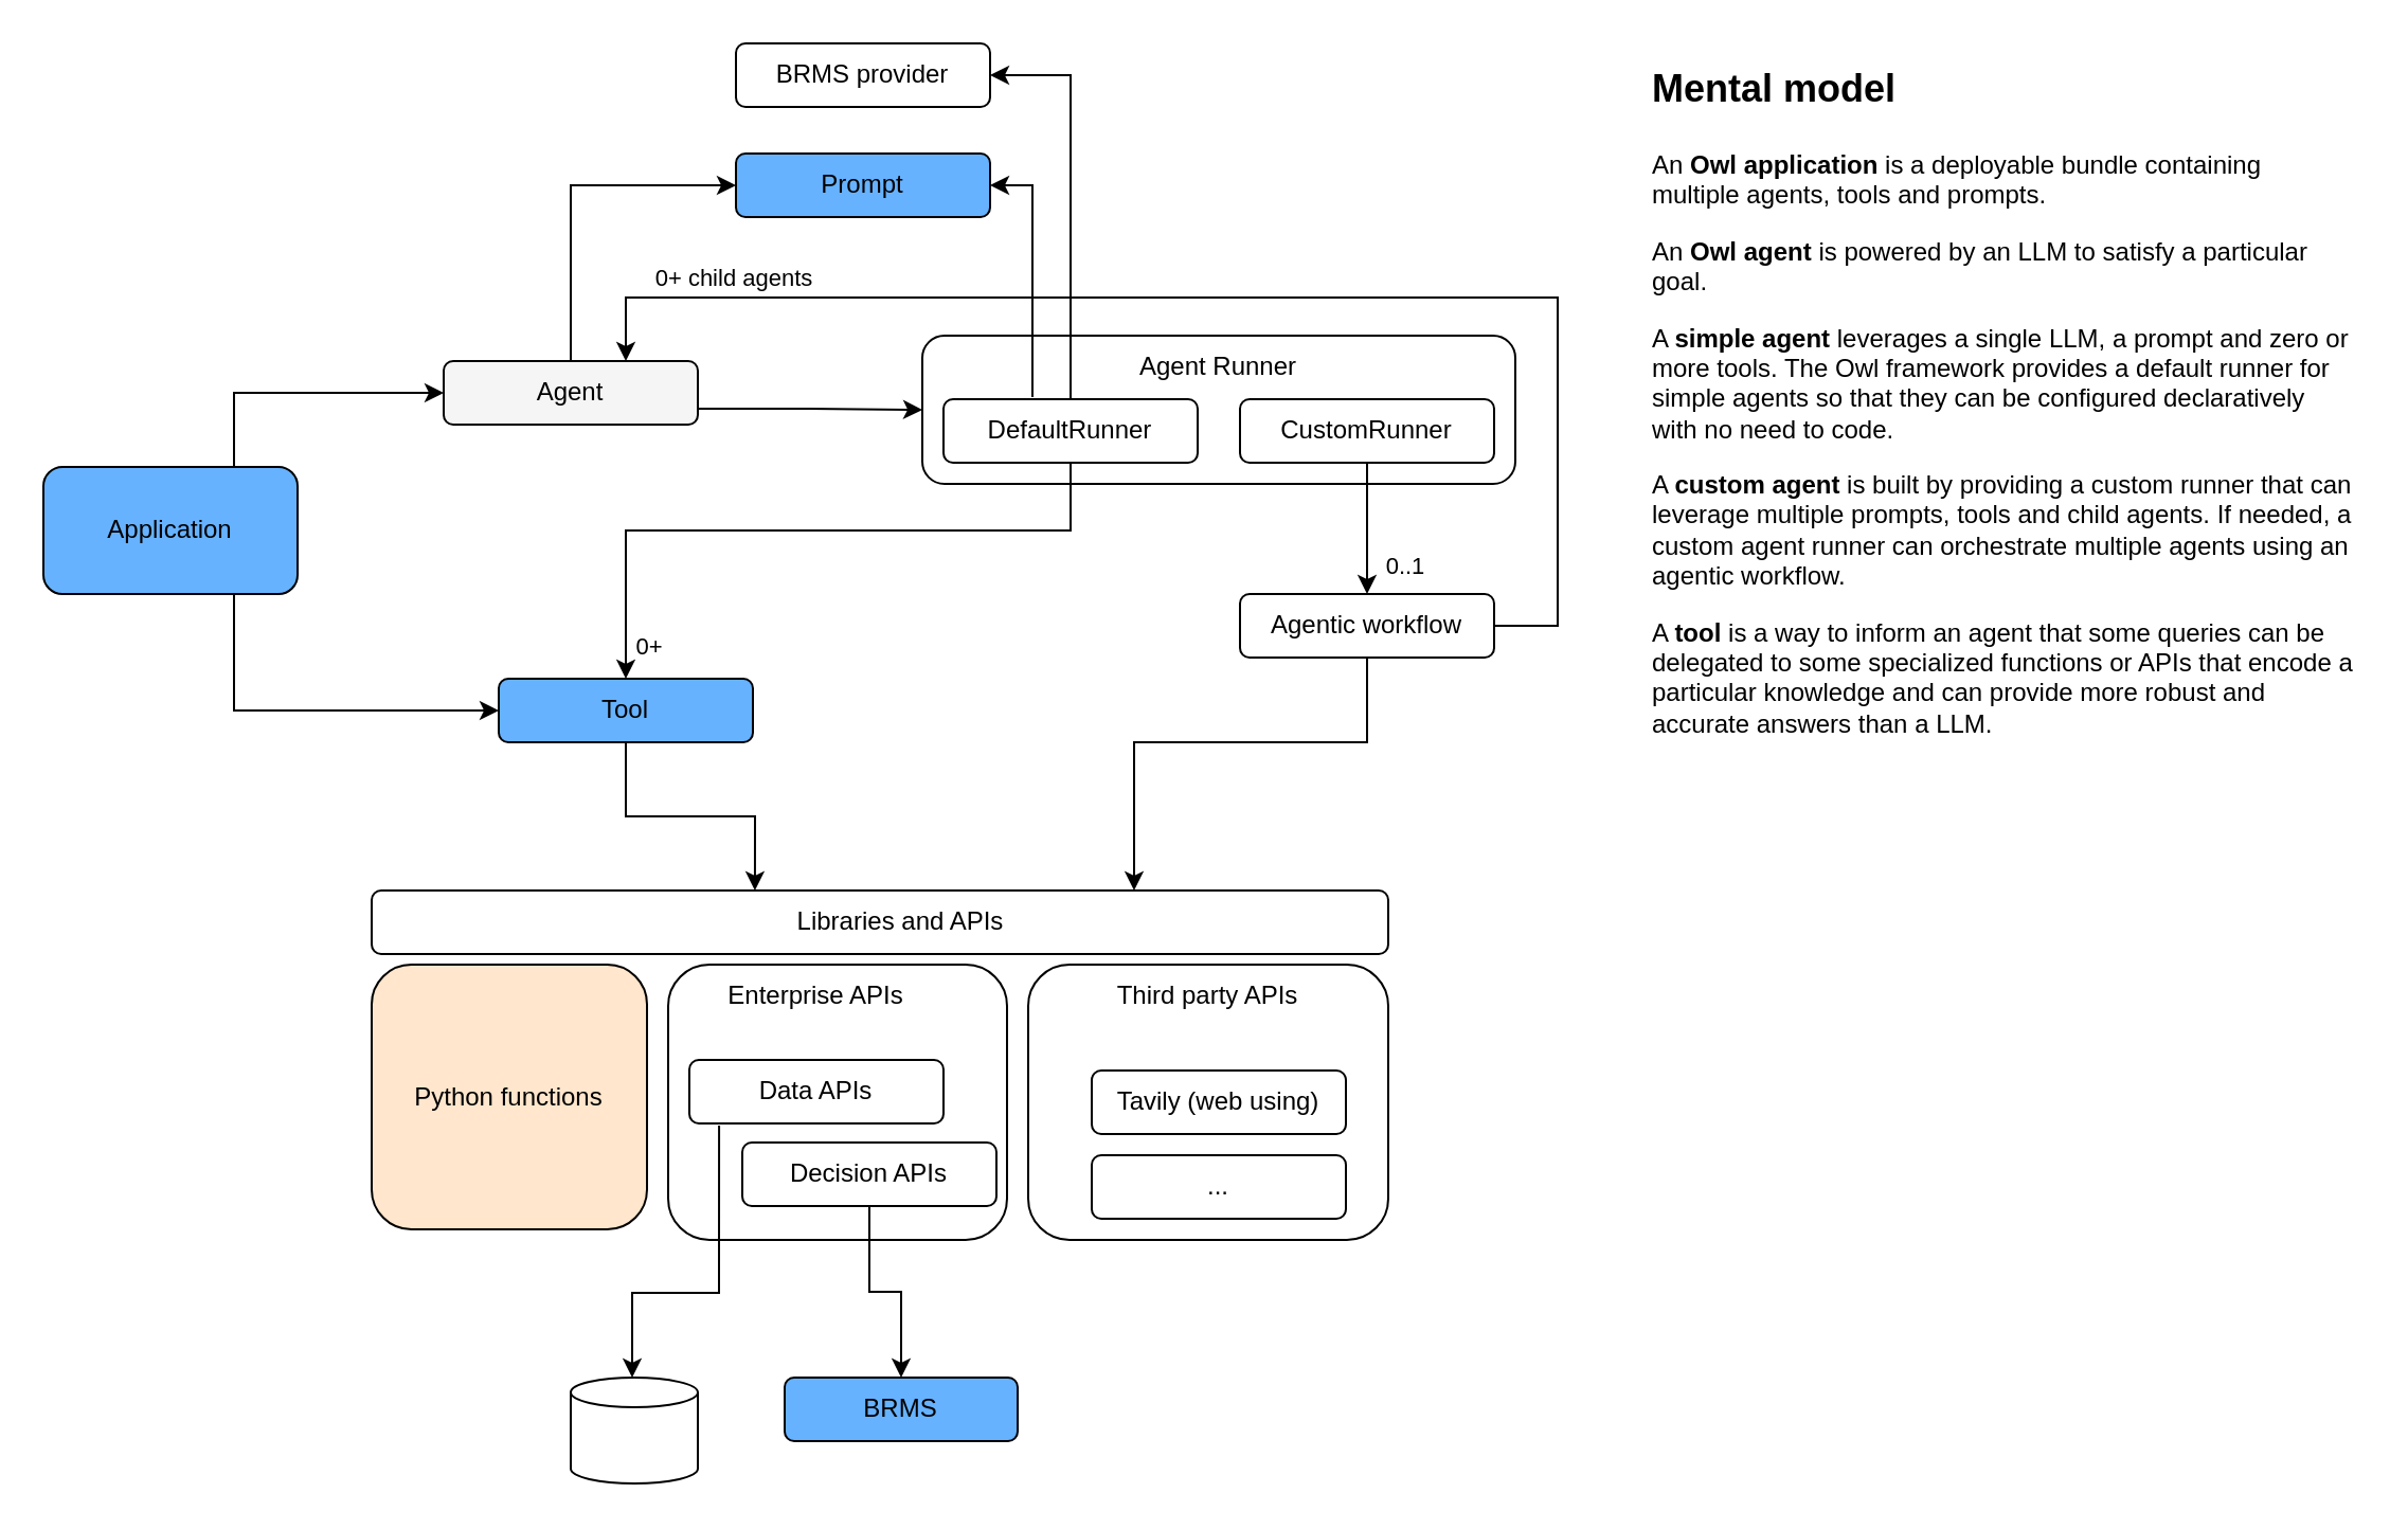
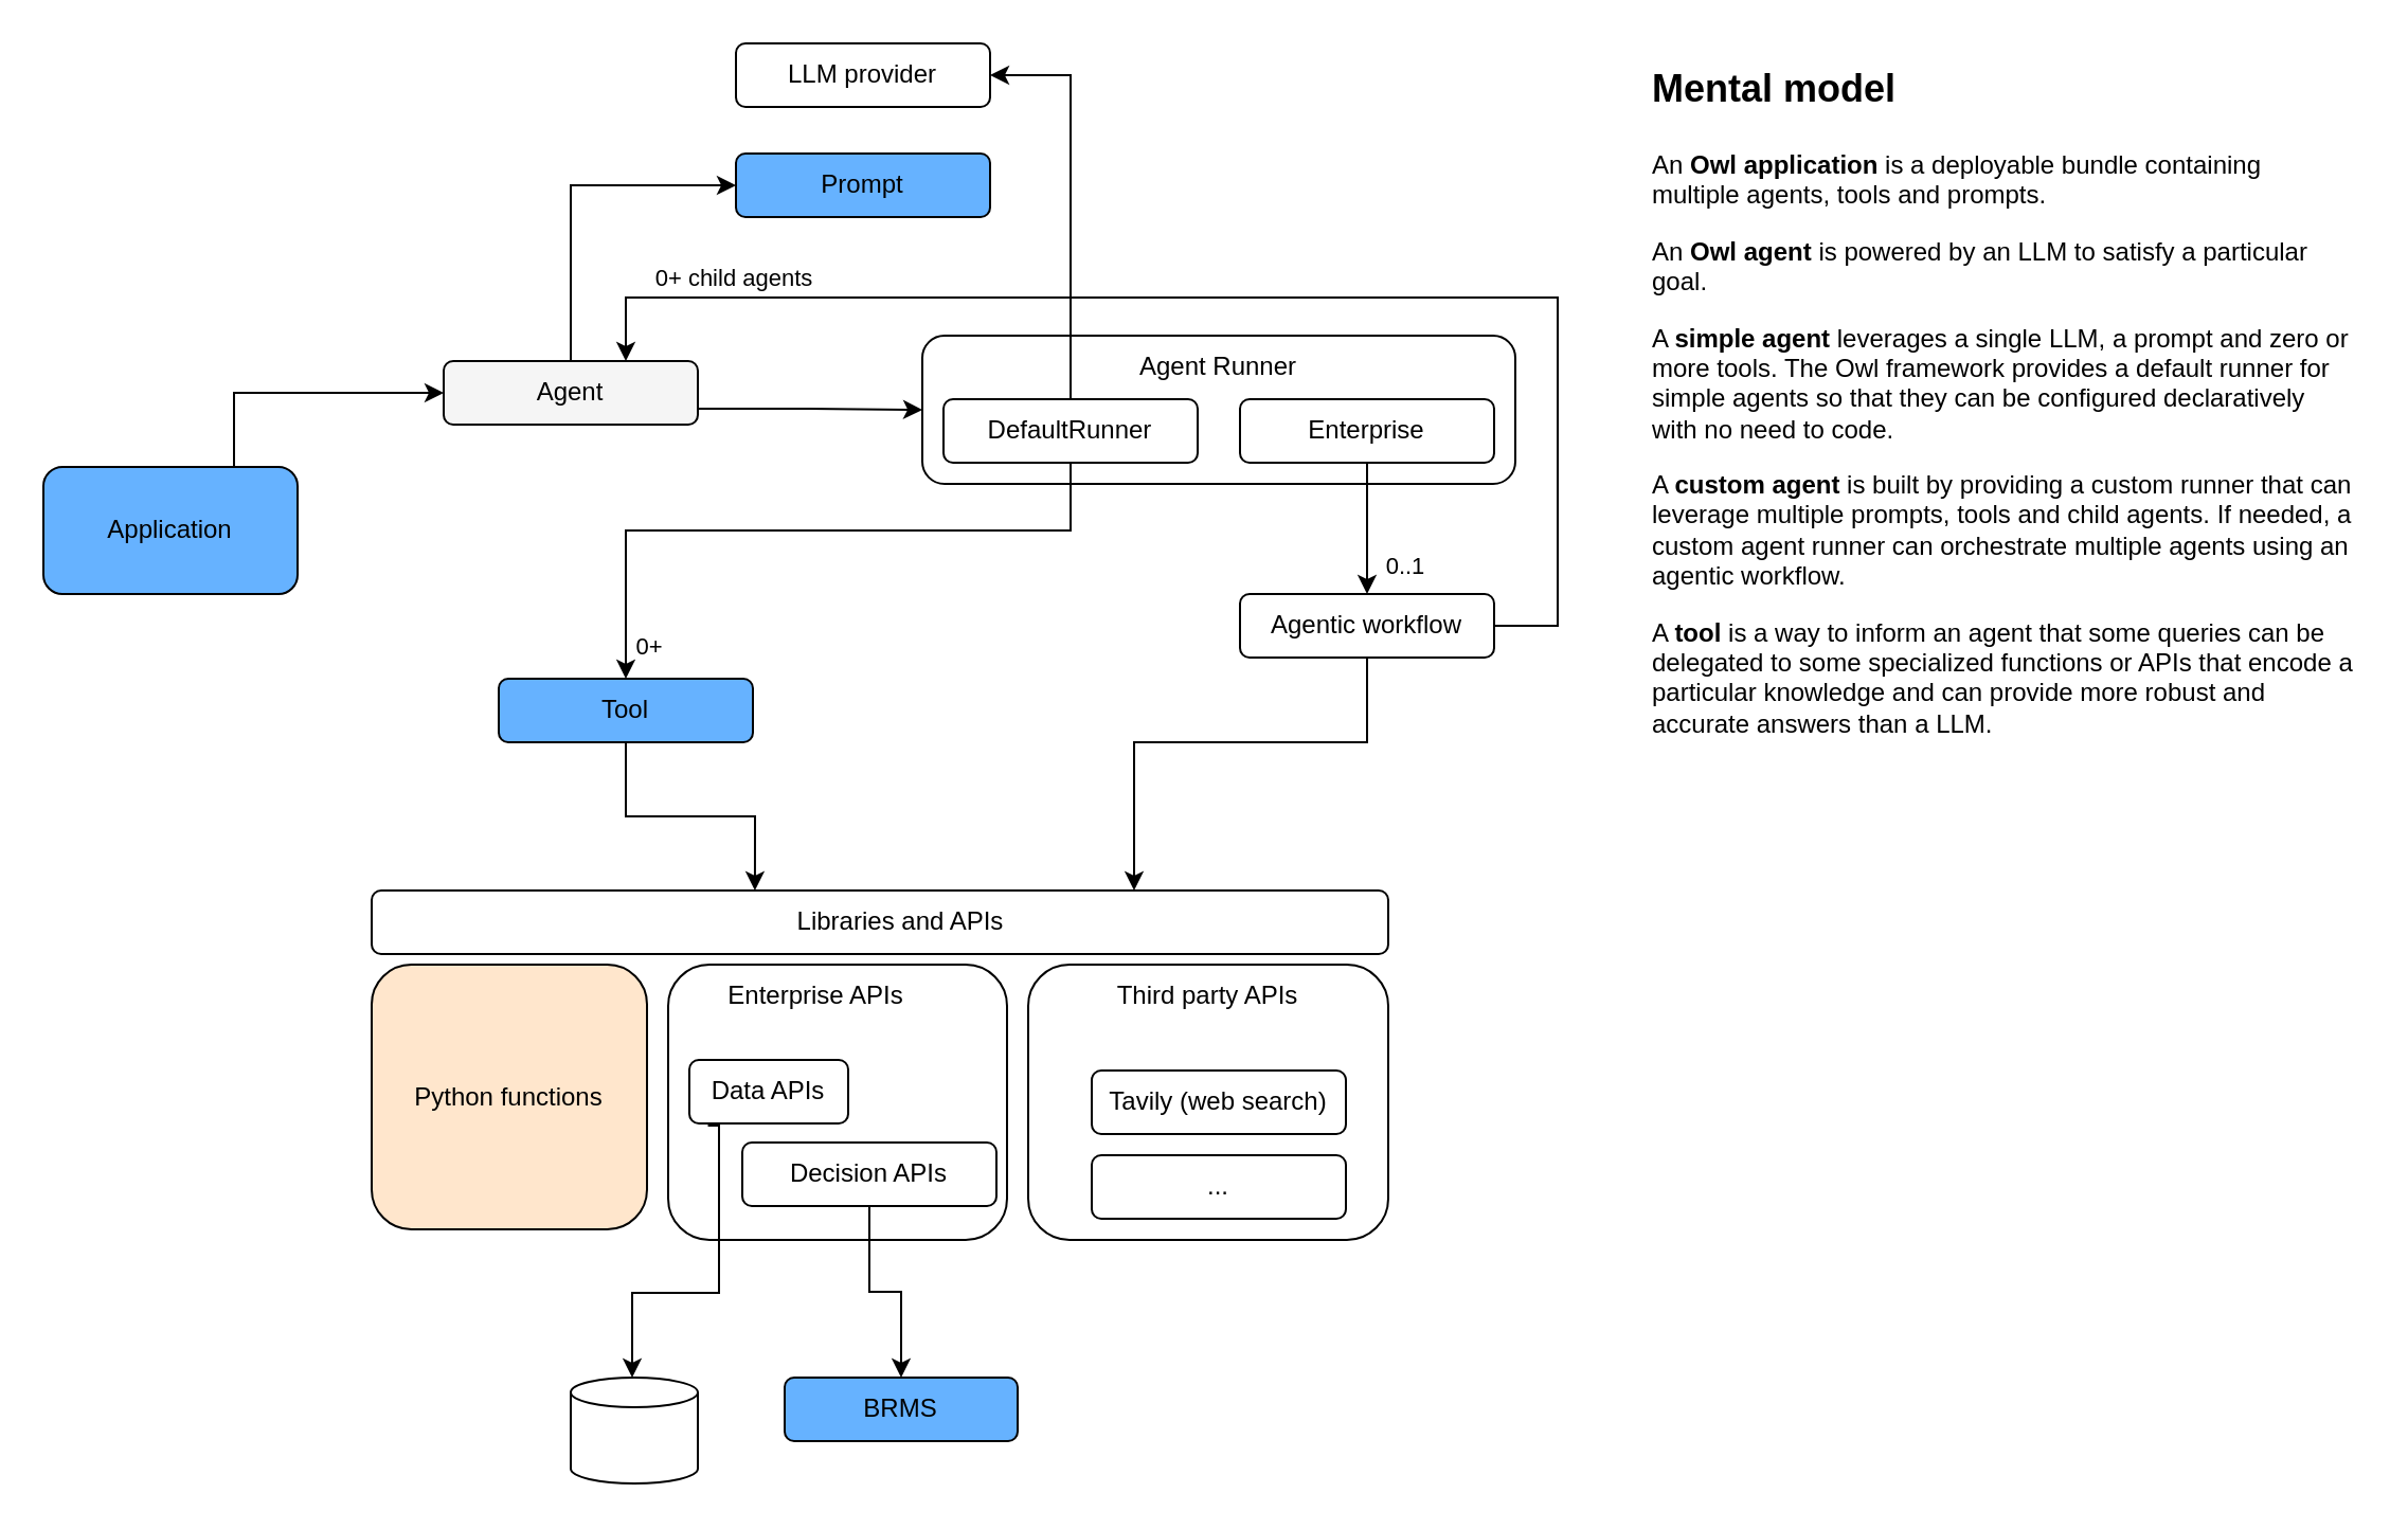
  <mxCell id="0" />
  <mxCell id="1" parent="0" />
  <mxCell id="2" value="" style="rounded=1;whiteSpace=wrap;html=1;" vertex="1" parent="1"><mxGeometry x="175" y="420" width="480" height="30" as="geometry" /></mxCell>
  <mxCell id="3" style="edgeStyle=orthogonalEdgeStyle;rounded=0;orthogonalLoop=1;jettySize=auto;html=1;exitX=0.75;exitY=0;exitDx=0;exitDy=0;entryX=0;entryY=0.5;entryDx=0;entryDy=0;" edge="1" parent="1" source="5" target="8"><mxGeometry relative="1" as="geometry" /></mxCell>
- <mxCell id="4" style="edgeStyle=orthogonalEdgeStyle;rounded=0;orthogonalLoop=1;jettySize=auto;html=1;exitX=0.75;exitY=1;exitDx=0;exitDy=0;entryX=0;entryY=0.5;entryDx=0;entryDy=0;" edge="1" parent="1" source="5" target="11"><mxGeometry relative="1" as="geometry" /></mxCell>
  <mxCell id="5" value="Application" style="rounded=1;whiteSpace=wrap;html=1;fillColor=#66B2FF;" vertex="1" parent="1"><mxGeometry x="20" y="220" width="120" height="60" as="geometry" /></mxCell>
  <mxCell id="6" style="edgeStyle=orthogonalEdgeStyle;rounded=0;orthogonalLoop=1;jettySize=auto;html=1;exitX=1;exitY=0.75;exitDx=0;exitDy=0;entryX=0;entryY=0.5;entryDx=0;entryDy=0;" edge="1" parent="1" source="8" target="14"><mxGeometry relative="1" as="geometry" /></mxCell>
  <mxCell id="7" style="edgeStyle=orthogonalEdgeStyle;rounded=0;orthogonalLoop=1;jettySize=auto;html=1;exitX=0.5;exitY=0;exitDx=0;exitDy=0;entryX=0;entryY=0.5;entryDx=0;entryDy=0;" edge="1" parent="1" source="8" target="9"><mxGeometry relative="1" as="geometry" /></mxCell>
  <mxCell id="8" value="Agent" style="rounded=1;whiteSpace=wrap;html=1;fillColor=#f5f5f5;" vertex="1" parent="1"><mxGeometry x="209" y="170" width="120" height="30" as="geometry" /></mxCell>
  <mxCell id="9" value="Prompt" style="rounded=1;whiteSpace=wrap;html=1;fillColor=#66B2FF;" vertex="1" parent="1"><mxGeometry x="347" y="72" width="120" height="30" as="geometry" /></mxCell>
  <mxCell id="10" style="edgeStyle=orthogonalEdgeStyle;rounded=0;orthogonalLoop=1;jettySize=auto;html=1;exitX=0.5;exitY=1;exitDx=0;exitDy=0;entryX=0.377;entryY=0;entryDx=0;entryDy=0;entryPerimeter=0;" edge="1" parent="1" source="11" target="2"><mxGeometry relative="1" as="geometry" /></mxCell>
  <mxCell id="11" value="Tool" style="rounded=1;whiteSpace=wrap;html=1;fillColor=#66B2FF;" vertex="1" parent="1"><mxGeometry x="235" y="320" width="120" height="30" as="geometry" /></mxCell>
  <mxCell id="12" style="edgeStyle=orthogonalEdgeStyle;rounded=0;orthogonalLoop=1;jettySize=auto;html=1;entryX=0.75;entryY=0;entryDx=0;entryDy=0;" edge="1" parent="1" source="13" target="2"><mxGeometry relative="1" as="geometry"><Array as="points"><mxPoint x="645" y="350" /><mxPoint x="535" y="350" /></Array></mxGeometry></mxCell>
  <mxCell id="13" value="Agentic workflow" style="rounded=1;whiteSpace=wrap;html=1;" vertex="1" parent="1"><mxGeometry x="585" y="280" width="120" height="30" as="geometry" /></mxCell>
  <mxCell id="14" value="" style="rounded=1;whiteSpace=wrap;html=1;align=center;" vertex="1" parent="1"><mxGeometry x="435" y="158" width="280" height="70" as="geometry" /></mxCell>
  <mxCell id="15" style="edgeStyle=orthogonalEdgeStyle;rounded=0;orthogonalLoop=1;jettySize=auto;html=1;entryX=0.5;entryY=0;entryDx=0;entryDy=0;" edge="1" parent="1" source="19" target="11"><mxGeometry relative="1" as="geometry"><Array as="points"><mxPoint x="505" y="250" /><mxPoint x="295" y="250" /></Array></mxGeometry></mxCell>
  <mxCell id="16" value="0+" style="edgeLabel;html=1;align=center;verticalAlign=middle;resizable=0;points=[];" vertex="1" connectable="0" parent="15"><mxGeometry x="0.897" relative="1" as="geometry"><mxPoint x="10" as="offset" /></mxGeometry></mxCell>
- <mxCell id="17" style="edgeStyle=orthogonalEdgeStyle;rounded=0;orthogonalLoop=1;jettySize=auto;html=1;exitX=0.35;exitY=-0.033;exitDx=0;exitDy=0;entryX=1;entryY=0.5;entryDx=0;entryDy=0;exitPerimeter=0;" edge="1" parent="1" source="19" target="9"><mxGeometry relative="1" as="geometry" /></mxCell>
  <mxCell id="18" style="edgeStyle=orthogonalEdgeStyle;rounded=0;orthogonalLoop=1;jettySize=auto;html=1;exitX=0.5;exitY=0;exitDx=0;exitDy=0;entryX=1;entryY=0.5;entryDx=0;entryDy=0;" edge="1" parent="1" source="19" target="25"><mxGeometry relative="1" as="geometry" /></mxCell>
  <mxCell id="19" value="DefaultRunner" style="rounded=1;whiteSpace=wrap;html=1;" vertex="1" parent="1"><mxGeometry x="445" y="188" width="120" height="30" as="geometry" /></mxCell>
  <mxCell id="20" style="edgeStyle=orthogonalEdgeStyle;rounded=0;orthogonalLoop=1;jettySize=auto;html=1;exitX=0.5;exitY=1;exitDx=0;exitDy=0;entryX=0.5;entryY=0;entryDx=0;entryDy=0;" edge="1" parent="1" source="24" target="13"><mxGeometry relative="1" as="geometry" /></mxCell>
  <mxCell id="21" value="0..1" style="edgeLabel;html=1;align=center;verticalAlign=middle;resizable=0;points=[];" vertex="1" connectable="0" parent="20"><mxGeometry x="0.548" y="1" relative="1" as="geometry"><mxPoint x="16" as="offset" /></mxGeometry></mxCell>
  <mxCell id="22" style="edgeStyle=orthogonalEdgeStyle;rounded=0;orthogonalLoop=1;jettySize=auto;html=1;exitX=1;exitY=0.5;exitDx=0;exitDy=0;" edge="1" parent="1" source="13"><mxGeometry relative="1" as="geometry"><mxPoint x="295" y="170" as="targetPoint" /><Array as="points"><mxPoint x="735" y="295" /><mxPoint x="735" y="140" /><mxPoint x="295" y="140" /></Array></mxGeometry></mxCell>
  <mxCell id="23" value="0+ child agents" style="edgeLabel;html=1;align=center;verticalAlign=middle;resizable=0;points=[];" vertex="1" connectable="0" parent="22"><mxGeometry x="0.921" relative="1" as="geometry"><mxPoint x="50" y="-14" as="offset" /></mxGeometry></mxCell>
- <mxCell id="24" value="CustomRunner" style="rounded=1;whiteSpace=wrap;html=1;" vertex="1" parent="1"><mxGeometry x="585" y="188" width="120" height="30" as="geometry" /></mxCell>
- <mxCell id="25" value="BRMS provider" style="rounded=1;whiteSpace=wrap;html=1;" vertex="1" parent="1"><mxGeometry x="347" y="20" width="120" height="30" as="geometry" /></mxCell>
+ <mxCell id="24" value="Enterprise" style="rounded=1;whiteSpace=wrap;html=1;" vertex="1" parent="1"><mxGeometry x="585" y="188" width="120" height="30" as="geometry" /></mxCell>
+ <mxCell id="25" value="LLM provider" style="rounded=1;whiteSpace=wrap;html=1;" vertex="1" parent="1"><mxGeometry x="347" y="20" width="120" height="30" as="geometry" /></mxCell>
  <mxCell id="26" value="" style="rounded=1;whiteSpace=wrap;html=1;" vertex="1" parent="1"><mxGeometry x="315" y="455" width="160" height="130" as="geometry" /></mxCell>
  <mxCell id="27" value="" style="rounded=1;whiteSpace=wrap;html=1;" vertex="1" parent="1"><mxGeometry x="485" y="455" width="170" height="130" as="geometry" /></mxCell>
  <mxCell id="28" value="Python functions" style="rounded=1;whiteSpace=wrap;html=1;fillColor=#ffe6cc;" vertex="1" parent="1"><mxGeometry x="175" y="455" width="130" height="125" as="geometry" /></mxCell>
  <mxCell id="29" value="Enterprise APIs" style="text;html=1;align=center;verticalAlign=middle;whiteSpace=wrap;rounded=0;" vertex="1" parent="1"><mxGeometry x="335" y="455" width="100" height="30" as="geometry" /></mxCell>
  <mxCell id="30" value="Third party APIs" style="text;html=1;align=center;verticalAlign=middle;whiteSpace=wrap;rounded=0;" vertex="1" parent="1"><mxGeometry x="520" y="455" width="100" height="30" as="geometry" /></mxCell>
- <mxCell id="31" value="Tavily (web using)" style="rounded=1;whiteSpace=wrap;html=1;" vertex="1" parent="1"><mxGeometry x="515" y="505" width="120" height="30" as="geometry" /></mxCell>
+ <mxCell id="31" value="Tavily (web search)" style="rounded=1;whiteSpace=wrap;html=1;" vertex="1" parent="1"><mxGeometry x="515" y="505" width="120" height="30" as="geometry" /></mxCell>
  <mxCell id="32" style="edgeStyle=orthogonalEdgeStyle;rounded=0;orthogonalLoop=1;jettySize=auto;html=1;exitX=0.117;exitY=1.033;exitDx=0;exitDy=0;exitPerimeter=0;" edge="1" parent="1" source="33" target="36"><mxGeometry relative="1" as="geometry"><Array as="points"><mxPoint x="339" y="610" /><mxPoint x="298" y="610" /></Array></mxGeometry></mxCell>
- <mxCell id="33" value="Data APIs" style="rounded=1;whiteSpace=wrap;html=1;" vertex="1" parent="1"><mxGeometry x="325" y="500" width="120" height="30" as="geometry" /></mxCell>
+ <mxCell id="33" value="Data APIs" style="rounded=1;whiteSpace=wrap;html=1;" vertex="1" parent="1"><mxGeometry x="325" y="500" width="75" height="30" as="geometry" /></mxCell>
  <mxCell id="34" value="Decision APIs" style="rounded=1;whiteSpace=wrap;html=1;" vertex="1" parent="1"><mxGeometry x="350" y="539" width="120" height="30" as="geometry" /></mxCell>
  <mxCell id="35" value="..." style="rounded=1;whiteSpace=wrap;html=1;" vertex="1" parent="1"><mxGeometry x="515" y="545" width="120" height="30" as="geometry" /></mxCell>
  <mxCell id="36" value="" style="shape=cylinder3;whiteSpace=wrap;html=1;boundedLbl=1;backgroundOutline=1;size=7;" vertex="1" parent="1"><mxGeometry x="269" y="650" width="60" height="50" as="geometry" /></mxCell>
  <mxCell id="37" value="BRMS" style="rounded=1;whiteSpace=wrap;html=1;fillColor=#66b2ff;" vertex="1" parent="1"><mxGeometry x="370" y="650" width="110" height="30" as="geometry" /></mxCell>
  <mxCell id="38" style="edgeStyle=orthogonalEdgeStyle;rounded=0;orthogonalLoop=1;jettySize=auto;html=1;exitX=0.5;exitY=1;exitDx=0;exitDy=0;entryX=0.5;entryY=0;entryDx=0;entryDy=0;" edge="1" parent="1" source="34" target="37"><mxGeometry relative="1" as="geometry"><mxPoint x="349" y="541" as="sourcePoint" /><mxPoint x="308" y="680" as="targetPoint" /></mxGeometry></mxCell>
  <mxCell id="39" value="Agent Runner" style="text;html=1;align=center;verticalAlign=middle;whiteSpace=wrap;rounded=0;" vertex="1" parent="1"><mxGeometry x="525" y="158" width="100" height="30" as="geometry" /></mxCell>
  <mxCell id="40" value="Libraries and APIs" style="text;html=1;align=center;verticalAlign=middle;whiteSpace=wrap;rounded=0;" vertex="1" parent="1"><mxGeometry x="375" y="420" width="100" height="30" as="geometry" /></mxCell>
  <mxCell id="41" value="&lt;h1&gt;&lt;span style=&quot;font-size: 18px;&quot;&gt;Mental model&lt;/span&gt;&lt;/h1&gt;&lt;p&gt;An &lt;b&gt;Owl application&lt;/b&gt; is a deployable bundle containing multiple agents, tools and prompts.&lt;/p&gt;&lt;p&gt;An &lt;b&gt;Owl agent&lt;/b&gt; is powered by an LLM to satisfy a particular goal.&amp;nbsp;&lt;/p&gt;&lt;p&gt;&lt;span style=&quot;background-color: initial;&quot;&gt;A &lt;b&gt;simple agent&lt;/b&gt; leverages a single LLM, a prompt and zero or more tools. The Owl framework provides a default runner for simple agents so that they can be configured declaratively with no need to code.&lt;/span&gt;&lt;/p&gt;&lt;p&gt;&lt;span style=&quot;background-color: initial;&quot;&gt;A &lt;b&gt;custom agent&lt;/b&gt; is built by providing a custom runner that can leverage multiple prompts, tools and child agents. If needed, a custom agent runner can orchestrate multiple agents using an agentic workflow.&lt;/span&gt;&lt;/p&gt;&lt;p&gt;A &lt;b&gt;tool&lt;/b&gt; is a way to inform an agent that some queries can be delegated to some specialized functions or APIs that encode a particular knowledge and can provide more robust and accurate answers than a LLM.&lt;/p&gt;&lt;p&gt;&lt;span style=&quot;background-color: initial;&quot;&gt;&amp;nbsp;&lt;/span&gt;&lt;br&gt;&lt;/p&gt;" style="text;html=1;spacing=5;spacingTop=-20;whiteSpace=wrap;overflow=hidden;rounded=0;" vertex="1" parent="1"><mxGeometry x="775" y="20" width="340" height="380" as="geometry" /></mxCell>
